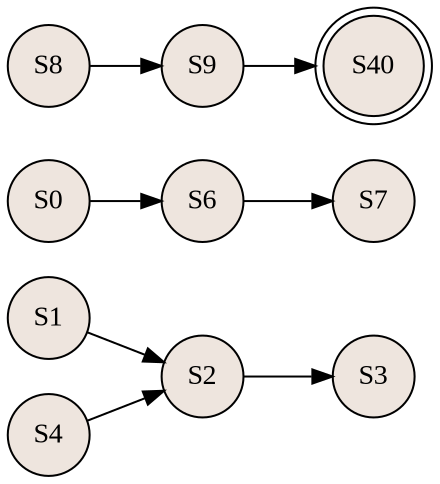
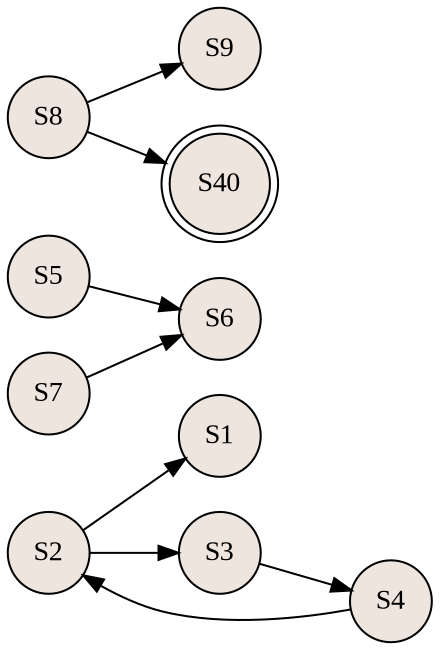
  digraph {
    fontname="Liberation Serif"
    rankdir=LR
    node [fillcolor=seashell2 fontname="Liberation Serif" shape=circle style=filled]
    edge [fontname="Liberation Serif"]
    n1 [label=S1]
    n2 [label=S2]
    n3 [label=S3]
    n4 [label=S4]
-   n5 [label=S0]
+   n5 [label=S5]
    n6 [label=S6]
    n7 [label=S7]
    n8 [label=S8]
    n9 [label=S9]
    n10 [label=S40 shape=doublecircle]
-   n1 -> n2
+   n2 -> n1
    n2 -> n3
+   n3 -> n4
    n4 -> n2
    n5 -> n6
-   n6 -> n7
+   n7 -> n6
    n8 -> n9
-   n9 -> n10
+   n8 -> n10
  }
